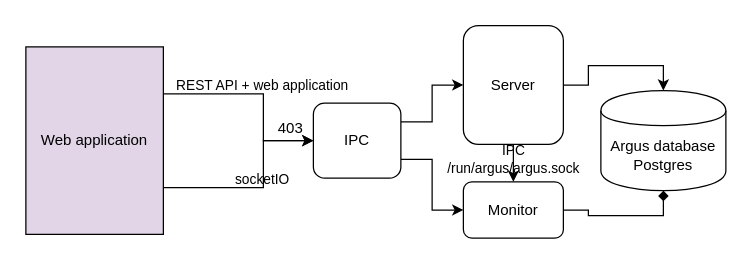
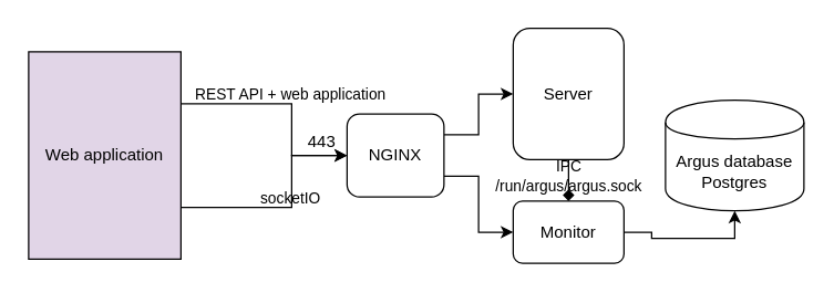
  <mxCell id="0" />
  <mxCell id="1" parent="0" />
- <mxCell id="2" value="&lt;div&gt;IPC&lt;/div&gt;&lt;div&gt;/run/argus/argus.sock&lt;br&gt;&lt;/div&gt;" style="edgeStyle=orthogonalEdgeStyle;rounded=0;orthogonalLoop=1;jettySize=auto;html=1;exitX=0.5;exitY=1;exitDx=0;exitDy=0;entryX=0.5;entryY=0;entryDx=0;entryDy=0;fillColor=none;labelBackgroundColor=none;" edge="1" parent="1" source="4" target="6"><mxGeometry relative="1" as="geometry"><Array as="points"><mxPoint x="410" y="112" /><mxPoint x="410" y="112" /></Array></mxGeometry></mxCell>
- <mxCell id="3" style="edgeStyle=orthogonalEdgeStyle;rounded=0;orthogonalLoop=1;jettySize=auto;html=1;exitX=1;exitY=0.5;exitDx=0;exitDy=0;entryX=0.5;entryY=0;entryDx=0;entryDy=0;labelBackgroundColor=none;" edge="1" parent="1" source="4" target="11"><mxGeometry relative="1" as="geometry" /></mxCell>
+ <mxCell id="2" value="&lt;div&gt;IPC&lt;/div&gt;&lt;div&gt;/run/argus/argus.sock&lt;br&gt;&lt;/div&gt;" style="edgeStyle=orthogonalEdgeStyle;rounded=0;orthogonalLoop=1;jettySize=auto;html=1;exitX=0.5;exitY=1;exitDx=0;exitDy=0;entryX=0.5;entryY=0;entryDx=0;entryDy=0;fillColor=none;labelBackgroundColor=none;endArrow=diamond;" edge="1" parent="1" source="4" target="6"><mxGeometry relative="1" as="geometry"><Array as="points"><mxPoint x="410" y="112" /><mxPoint x="410" y="112" /></Array></mxGeometry></mxCell>
  <mxCell id="4" value="Server" style="rounded=1;whiteSpace=wrap;html=1;" vertex="1" parent="1"><mxGeometry x="370" y="20" width="80" height="95" as="geometry" /></mxCell>
- <mxCell id="5" style="edgeStyle=orthogonalEdgeStyle;rounded=0;orthogonalLoop=1;jettySize=auto;html=1;entryX=0.5;entryY=1;entryDx=0;entryDy=0;labelBackgroundColor=none;endArrow=diamond;" edge="1" parent="1" source="6" target="11"><mxGeometry relative="1" as="geometry" /></mxCell>
+ <mxCell id="5" style="edgeStyle=orthogonalEdgeStyle;rounded=0;orthogonalLoop=1;jettySize=auto;html=1;entryX=0.5;entryY=1;entryDx=0;entryDy=0;labelBackgroundColor=none;" edge="1" parent="1" source="6" target="11"><mxGeometry relative="1" as="geometry" /></mxCell>
  <mxCell id="6" value="Monitor" style="rounded=1;whiteSpace=wrap;html=1;" vertex="1" parent="1"><mxGeometry x="370" y="145" width="80" height="45" as="geometry" /></mxCell>
  <mxCell id="7" value="&lt;div&gt;socketIO&lt;/div&gt;&lt;div&gt;&lt;br&gt;&lt;/div&gt;" style="edgeStyle=orthogonalEdgeStyle;rounded=0;orthogonalLoop=1;jettySize=auto;html=1;exitX=1;exitY=0.75;exitDx=0;exitDy=0;entryX=0;entryY=0.5;entryDx=0;entryDy=0;labelBackgroundColor=none;" edge="1" parent="1" source="9" target="14"><mxGeometry relative="1" as="geometry"><Array as="points"><mxPoint x="210" y="150" /><mxPoint x="210" y="112" /></Array></mxGeometry></mxCell>
  <mxCell id="8" value="&lt;div&gt;REST API + web application&lt;/div&gt;&lt;div&gt;&lt;br&gt;&lt;/div&gt;" style="edgeStyle=orthogonalEdgeStyle;rounded=0;orthogonalLoop=1;jettySize=auto;html=1;exitX=1;exitY=0.25;exitDx=0;exitDy=0;entryX=0;entryY=0.5;entryDx=0;entryDy=0;labelBackgroundColor=none;" edge="1" parent="1" source="9" target="14"><mxGeometry relative="1" as="geometry"><Array as="points"><mxPoint x="210" y="75" /><mxPoint x="210" y="112" /></Array></mxGeometry></mxCell>
  <mxCell id="9" value="Web application" style="rounded=0;whiteSpace=wrap;html=1;fillColor=#e1d5e7;" vertex="1" parent="1"><mxGeometry x="20" y="37" width="110" height="150" as="geometry" /></mxCell>
  <mxCell id="10" style="edgeStyle=orthogonalEdgeStyle;rounded=0;orthogonalLoop=1;jettySize=auto;html=1;exitX=0.5;exitY=1;exitDx=0;exitDy=0;labelBackgroundColor=none;" edge="1" parent="1" source="9" target="9"><mxGeometry relative="1" as="geometry" /></mxCell>
  <mxCell id="11" value="&lt;div&gt;Argus database&lt;/div&gt;&lt;div&gt;Postgres&lt;br&gt;&lt;/div&gt;" style="shape=cylinder;whiteSpace=wrap;html=1;boundedLbl=1;backgroundOutline=1;" vertex="1" parent="1"><mxGeometry x="480" y="72" width="100" height="80" as="geometry" /></mxCell>
  <mxCell id="12" style="edgeStyle=orthogonalEdgeStyle;rounded=0;orthogonalLoop=1;jettySize=auto;html=1;exitX=1;exitY=0.25;exitDx=0;exitDy=0;entryX=0;entryY=0.5;entryDx=0;entryDy=0;labelBackgroundColor=none;" edge="1" parent="1" source="14" target="4"><mxGeometry relative="1" as="geometry" /></mxCell>
  <mxCell id="13" style="edgeStyle=orthogonalEdgeStyle;rounded=0;orthogonalLoop=1;jettySize=auto;html=1;exitX=1;exitY=0.75;exitDx=0;exitDy=0;entryX=0;entryY=0.5;entryDx=0;entryDy=0;labelBackgroundColor=none;" edge="1" parent="1" source="14" target="6"><mxGeometry relative="1" as="geometry" /></mxCell>
- <mxCell id="14" value="IPC" style="rounded=1;whiteSpace=wrap;html=1;" vertex="1" parent="1"><mxGeometry x="250" y="82" width="70" height="60" as="geometry" /></mxCell>
- <mxCell id="15" value="403" style="text;html=1;resizable=0;points=[];autosize=1;align=left;verticalAlign=top;spacingTop=-4;" vertex="1" parent="1"><mxGeometry x="220" y="92" width="40" height="20" as="geometry" /></mxCell>
+ <mxCell id="14" value="NGINX" style="rounded=1;whiteSpace=wrap;html=1;" vertex="1" parent="1"><mxGeometry x="250" y="82" width="70" height="60" as="geometry" /></mxCell>
+ <mxCell id="15" value="443" style="text;html=1;resizable=0;points=[];autosize=1;align=left;verticalAlign=top;spacingTop=-4;" vertex="1" parent="1"><mxGeometry x="220" y="92" width="40" height="20" as="geometry" /></mxCell>
